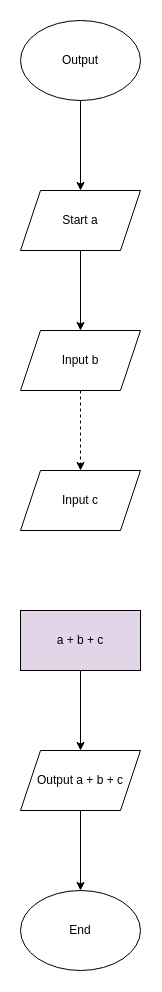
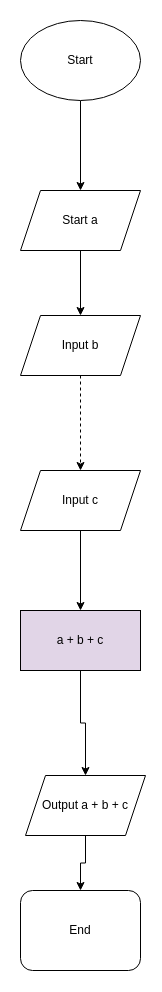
  <mxCell id="0" />
  <mxCell id="1" parent="0" />
  <mxCell id="2" value="" style="edgeStyle=orthogonalEdgeStyle;rounded=0;orthogonalLoop=1;jettySize=auto;html=1;" edge="1" parent="1" source="3" target="5"><mxGeometry relative="1" as="geometry" /></mxCell>
- <mxCell id="3" value="Output" style="ellipse;whiteSpace=wrap;html=1;" vertex="1" parent="1"><mxGeometry x="20" y="20" width="120" height="80" as="geometry" /></mxCell>
+ <mxCell id="3" value="Start" style="ellipse;whiteSpace=wrap;html=1;" vertex="1" parent="1"><mxGeometry x="20" y="20" width="120" height="80" as="geometry" /></mxCell>
  <mxCell id="4" value="" style="edgeStyle=orthogonalEdgeStyle;rounded=0;orthogonalLoop=1;jettySize=auto;html=1;" edge="1" parent="1" source="5" target="7"><mxGeometry relative="1" as="geometry" /></mxCell>
  <mxCell id="5" value="Start a" style="shape=parallelogram;perimeter=parallelogramPerimeter;whiteSpace=wrap;html=1;fixedSize=1;" vertex="1" parent="1"><mxGeometry x="20" y="190" width="120" height="60" as="geometry" /></mxCell>
  <mxCell id="6" value="" style="edgeStyle=orthogonalEdgeStyle;rounded=0;orthogonalLoop=1;jettySize=auto;html=1;dashed=1;" edge="1" parent="1" source="7" target="9"><mxGeometry relative="1" as="geometry" /></mxCell>
- <mxCell id="7" value="Input b" style="shape=parallelogram;perimeter=parallelogramPerimeter;whiteSpace=wrap;html=1;fixedSize=1;" vertex="1" parent="1"><mxGeometry x="20" y="330" width="120" height="60" as="geometry" /></mxCell>
+ <mxCell id="7" value="Input b" style="shape=parallelogram;perimeter=parallelogramPerimeter;whiteSpace=wrap;html=1;fixedSize=1;" vertex="1" parent="1"><mxGeometry x="20" y="315" width="120" height="60" as="geometry" /></mxCell>
+ <mxCell id="8" value="" style="edgeStyle=orthogonalEdgeStyle;rounded=0;orthogonalLoop=1;jettySize=auto;html=1;" edge="1" parent="1" source="9" target="11"><mxGeometry relative="1" as="geometry" /></mxCell>
  <mxCell id="9" value="Input c" style="shape=parallelogram;perimeter=parallelogramPerimeter;whiteSpace=wrap;html=1;fixedSize=1;" vertex="1" parent="1"><mxGeometry x="20" y="470" width="120" height="60" as="geometry" /></mxCell>
  <mxCell id="10" value="" style="edgeStyle=orthogonalEdgeStyle;rounded=0;orthogonalLoop=1;jettySize=auto;html=1;" edge="1" parent="1" source="11" target="13"><mxGeometry relative="1" as="geometry" /></mxCell>
  <mxCell id="11" value="a + b + c" style="whiteSpace=wrap;html=1;fillColor=#e1d5e7;" vertex="1" parent="1"><mxGeometry x="20" y="610" width="120" height="60" as="geometry" /></mxCell>
  <mxCell id="12" value="" style="edgeStyle=orthogonalEdgeStyle;rounded=0;orthogonalLoop=1;jettySize=auto;html=1;" edge="1" parent="1" source="13" target="14"><mxGeometry relative="1" as="geometry" /></mxCell>
- <mxCell id="13" value="Output a + b + c" style="shape=parallelogram;perimeter=parallelogramPerimeter;whiteSpace=wrap;html=1;fixedSize=1;" vertex="1" parent="1"><mxGeometry x="20" y="750" width="120" height="60" as="geometry" /></mxCell>
- <mxCell id="14" value="End" style="ellipse;whiteSpace=wrap;html=1;" vertex="1" parent="1"><mxGeometry x="20" y="890" width="120" height="80" as="geometry" /></mxCell>
+ <mxCell id="13" value="Output a + b + c" style="shape=parallelogram;perimeter=parallelogramPerimeter;whiteSpace=wrap;html=1;fixedSize=1;" vertex="1" parent="1"><mxGeometry x="25" y="775" width="120" height="60" as="geometry" /></mxCell>
+ <mxCell id="14" value="End" style="whiteSpace=wrap;html=1;rounded=1;" vertex="1" parent="1"><mxGeometry x="20" y="890" width="120" height="80" as="geometry" /></mxCell>
